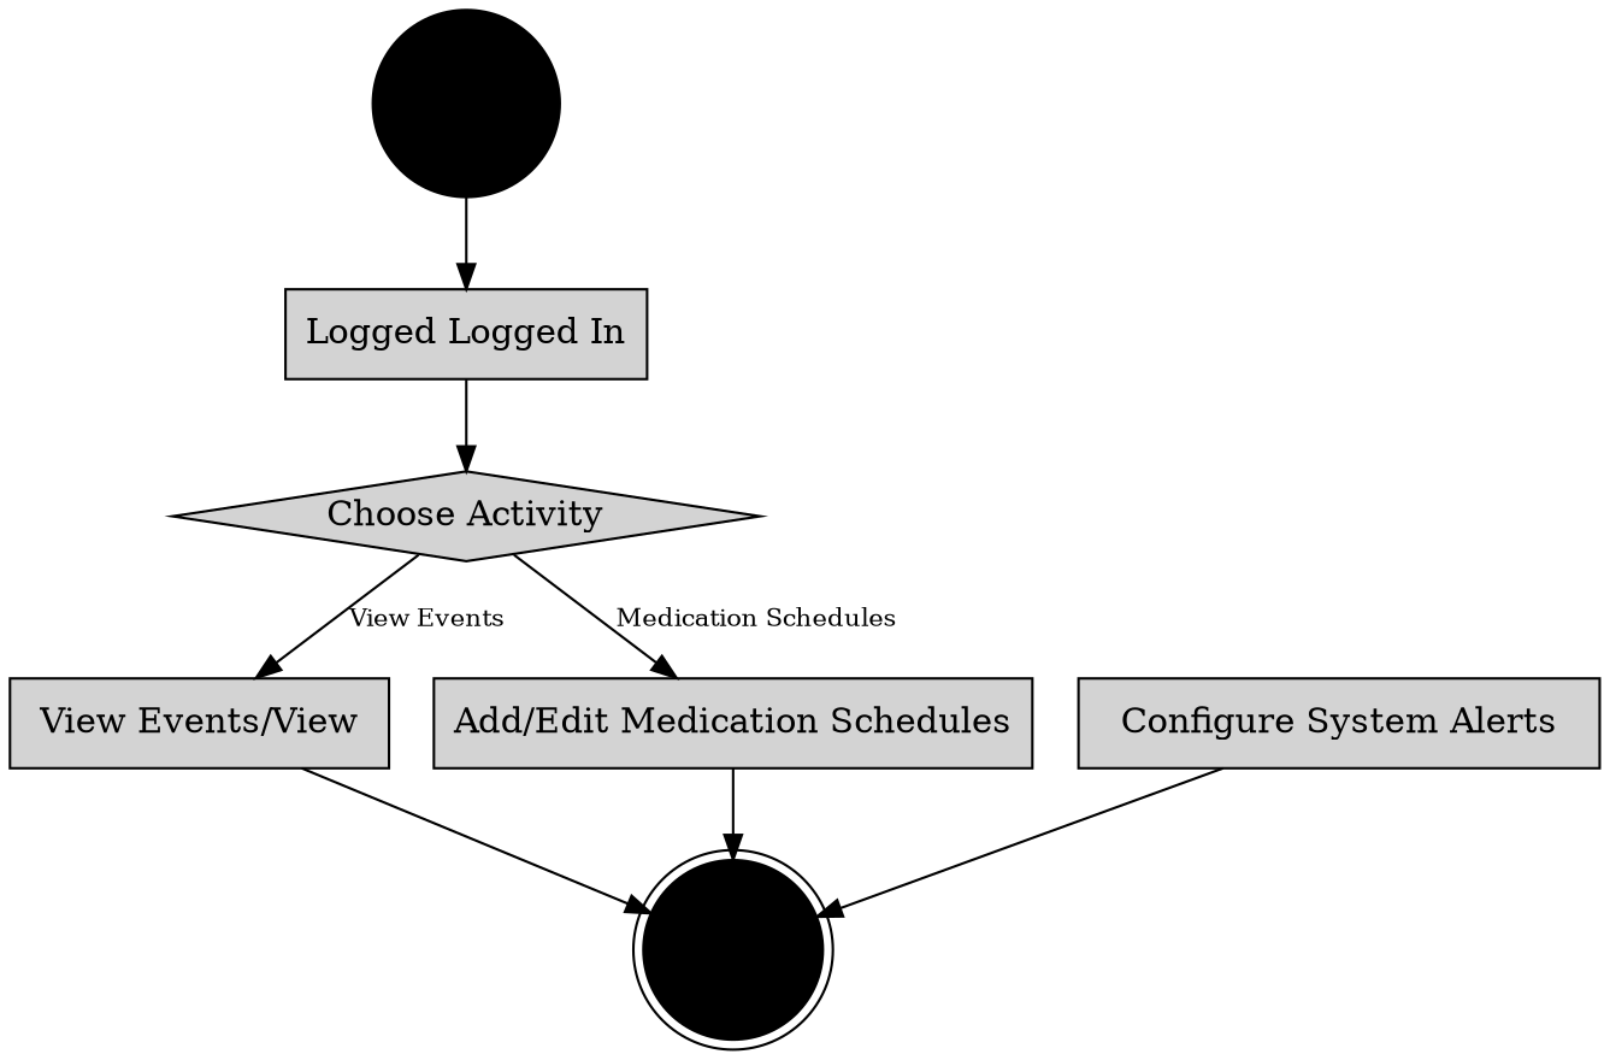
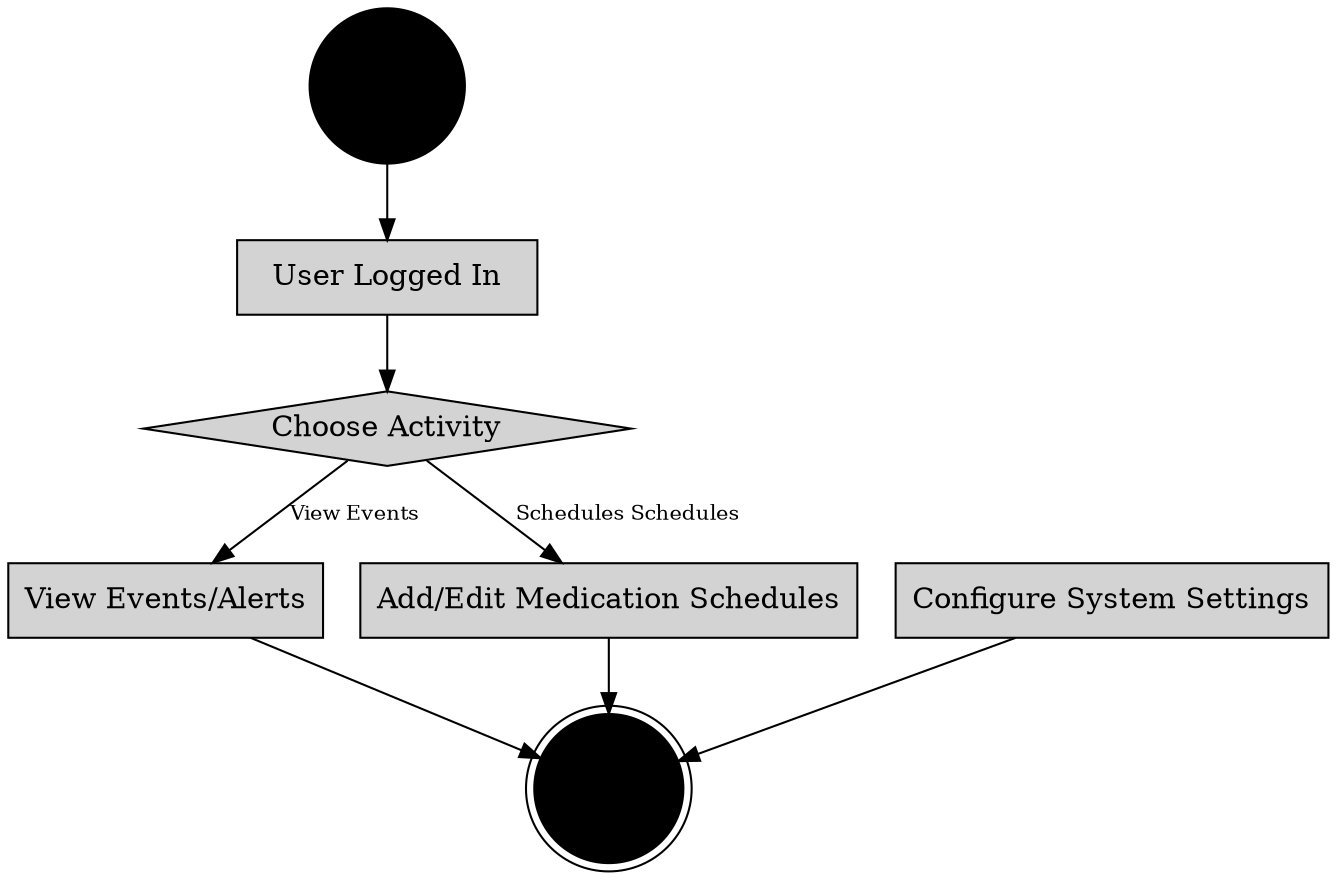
  digraph {
    rankdir=TB
    node [fillcolor=lightgrey shape=rect style=filled]
    edge [fontsize=10]
    n1 [fillcolor=black label=Start shape=circle width=0.3]
-   n2 [label="Logged Logged In"]
+   n2 [label="User Logged In"]
    n3 [label="Choose Activity" shape=diamond]
-   n4 [label="View Events/View"]
+   n4 [label="View Events/Alerts"]
    n5 [label="Add/Edit Medication Schedules"]
    n6 [fillcolor=black label=End shape=doublecircle width=0.3]
-   n7 [label="Configure System Alerts"]
+   n7 [label="Configure System Settings"]
    n1 -> n2
    n2 -> n3
    n3 -> n4 [label="View Events"]
-   n3 -> n5 [label="Medication Schedules"]
+   n3 -> n5 [label="Schedules Schedules"]
    n4 -> n6
    n5 -> n6
    n7 -> n6
  }
